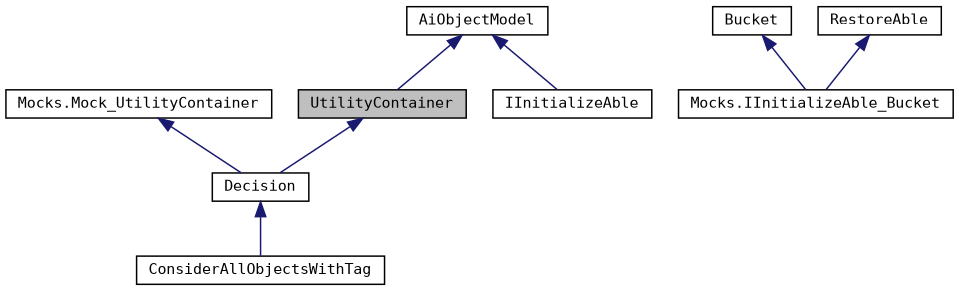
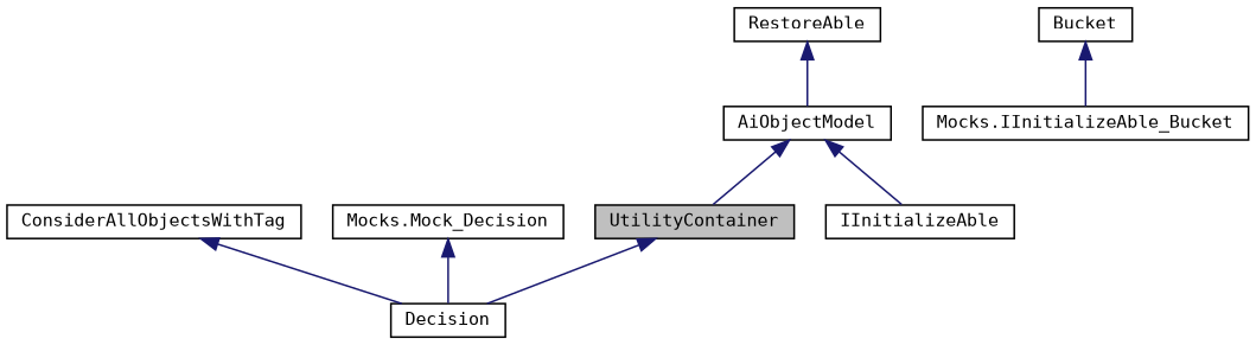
  digraph {
    fontname="DejaVu Sans Mono"
    node [color=black fillcolor=white fontname="DejaVu Sans Mono" fontsize=10 shape=record style=filled]
    edge [color=midnightblue dir=back fontname="DejaVu Sans Mono" fontsize=10 labelfontname=Helvetica labelfontsize=10 style=solid]
    n1 [fillcolor=grey75 fontcolor=black height=0.2 label=UtilityContainer width=0.4]
    n2 [height=0.2 label=Decision width=0.4]
    n3 [height=0.2 label=Bucket width=0.4]
    n4 [height=0.2 label="Mocks.IInitializeAble_Bucket" width=0.4]
    n5 [height=0.2 label=ConsiderAllObjectsWithTag width=0.4]
    n6 [height=0.2 label=AiObjectModel width=0.4]
    n7 [height=0.2 label=IInitializeAble width=0.4]
    n8 [height=0.2 label=RestoreAble width=0.4]
-   n9 [height=0.2 label="Mocks.Mock_UtilityContainer" width=0.4]
+   n9 [height=0.2 label="Mocks.Mock_Decision" width=0.4]
    n1 -> n2
-   n2 -> n5
+   n5 -> n2
    n3 -> n4
    n6 -> n1
    n6 -> n7
-   n8 -> n4
+   n8 -> n6
    n9 -> n2
  }
